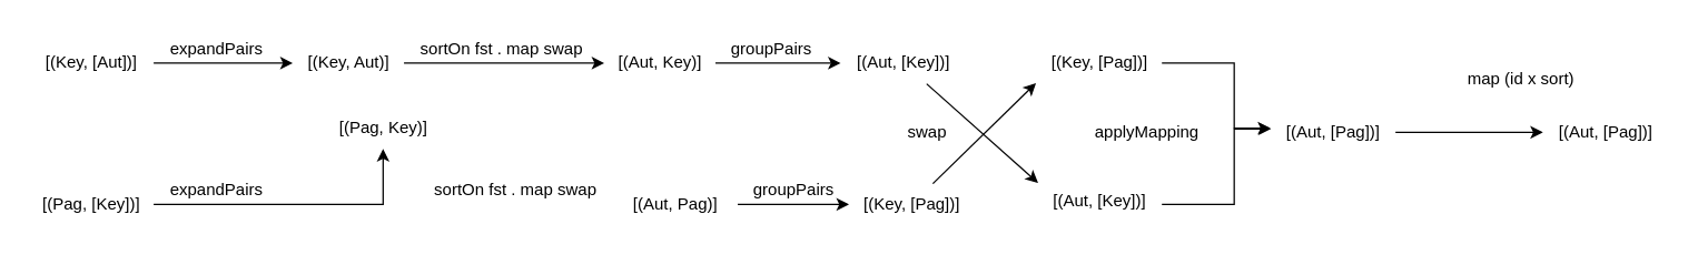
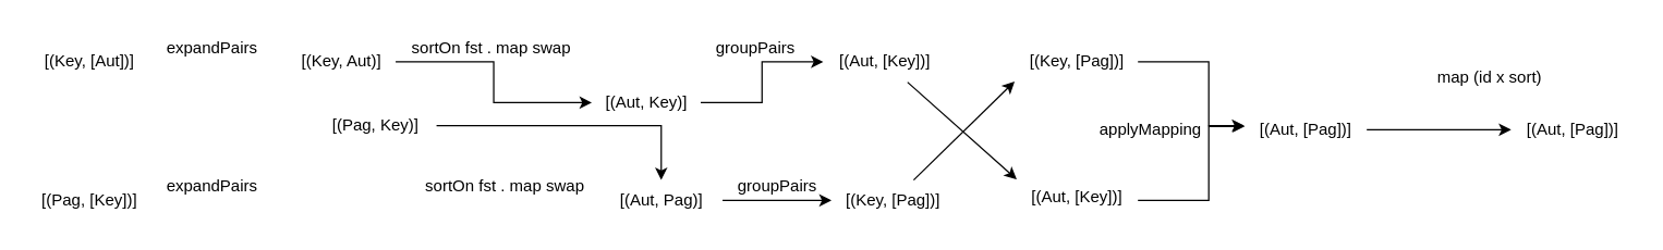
  <mxCell id="0" />
  <mxCell id="1" parent="0" />
- <mxCell id="2" style="edgeStyle=orthogonalEdgeStyle;rounded=0;orthogonalLoop=1;jettySize=auto;html=1;" edge="1" parent="1" source="3" target="5"><mxGeometry relative="1" as="geometry" /></mxCell>
  <mxCell id="3" value="[(Key, [Aut])]" style="text;html=1;align=center;verticalAlign=middle;resizable=0;points=[];autosize=1;strokeColor=none;fillColor=none;" vertex="1" parent="1"><mxGeometry x="20" y="30" width="90" height="30" as="geometry" /></mxCell>
  <mxCell id="4" style="edgeStyle=orthogonalEdgeStyle;rounded=0;orthogonalLoop=1;jettySize=auto;html=1;" edge="1" parent="1" source="5" target="8"><mxGeometry relative="1" as="geometry" /></mxCell>
  <mxCell id="5" value="[(Key, Aut)]" style="text;html=1;align=center;verticalAlign=middle;resizable=0;points=[];autosize=1;strokeColor=none;fillColor=none;" vertex="1" parent="1"><mxGeometry x="210" y="30" width="80" height="30" as="geometry" /></mxCell>
  <mxCell id="6" value="expandPairs" style="text;html=1;align=center;verticalAlign=middle;resizable=0;points=[];autosize=1;strokeColor=none;fillColor=none;" vertex="1" parent="1"><mxGeometry x="110" y="20" width="90" height="30" as="geometry" /></mxCell>
  <mxCell id="7" style="edgeStyle=orthogonalEdgeStyle;rounded=0;orthogonalLoop=1;jettySize=auto;html=1;" edge="1" parent="1" source="8" target="10"><mxGeometry relative="1" as="geometry" /></mxCell>
- <mxCell id="8" value="[(Aut, Key)]" style="text;html=1;align=center;verticalAlign=middle;resizable=0;points=[];autosize=1;strokeColor=none;fillColor=none;" vertex="1" parent="1"><mxGeometry x="434" y="30" width="80" height="30" as="geometry" /></mxCell>
+ <mxCell id="8" value="[(Aut, Key)]" style="text;html=1;align=center;verticalAlign=middle;resizable=0;points=[];autosize=1;strokeColor=none;fillColor=none;" vertex="1" parent="1"><mxGeometry x="434" y="60" width="80" height="30" as="geometry" /></mxCell>
  <mxCell id="9" value="sortOn fst . map swap" style="text;html=1;align=center;verticalAlign=middle;resizable=0;points=[];autosize=1;strokeColor=none;fillColor=none;" vertex="1" parent="1"><mxGeometry x="290" y="20" width="140" height="30" as="geometry" /></mxCell>
  <mxCell id="10" value="[(Aut, [Key])]" style="text;html=1;align=center;verticalAlign=middle;resizable=0;points=[];autosize=1;strokeColor=none;fillColor=none;" vertex="1" parent="1"><mxGeometry x="604" y="30" width="90" height="30" as="geometry" /></mxCell>
  <mxCell id="11" value="groupPairs" style="text;html=1;align=center;verticalAlign=middle;resizable=0;points=[];autosize=1;strokeColor=none;fillColor=none;" vertex="1" parent="1"><mxGeometry x="514" y="20" width="80" height="30" as="geometry" /></mxCell>
- <mxCell id="12" style="edgeStyle=orthogonalEdgeStyle;rounded=0;orthogonalLoop=1;jettySize=auto;html=1;" edge="1" source="13" target="15" parent="1"><mxGeometry relative="1" as="geometry" /></mxCell>
  <mxCell id="13" value="[(Pag, [Key])]" style="text;html=1;align=center;verticalAlign=middle;resizable=0;points=[];autosize=1;strokeColor=none;fillColor=none;" vertex="1" parent="1"><mxGeometry x="20" y="132" width="90" height="30" as="geometry" /></mxCell>
+ <mxCell id="14" style="edgeStyle=orthogonalEdgeStyle;rounded=0;orthogonalLoop=1;jettySize=auto;html=1;" edge="1" source="15" target="18" parent="1"><mxGeometry relative="1" as="geometry" /></mxCell>
  <mxCell id="15" value="[(Pag, Key)]" style="text;html=1;align=center;verticalAlign=middle;resizable=0;points=[];autosize=1;strokeColor=none;fillColor=none;" vertex="1" parent="1"><mxGeometry x="230" y="77" width="90" height="30" as="geometry" /></mxCell>
  <mxCell id="16" value="expandPairs" style="text;html=1;align=center;verticalAlign=middle;resizable=0;points=[];autosize=1;strokeColor=none;fillColor=none;" vertex="1" parent="1"><mxGeometry x="110" y="122" width="90" height="30" as="geometry" /></mxCell>
  <mxCell id="17" style="edgeStyle=orthogonalEdgeStyle;rounded=0;orthogonalLoop=1;jettySize=auto;html=1;" edge="1" source="18" target="20" parent="1"><mxGeometry relative="1" as="geometry" /></mxCell>
  <mxCell id="18" value="[(Aut, Pag)]" style="text;html=1;align=center;verticalAlign=middle;resizable=0;points=[];autosize=1;strokeColor=none;fillColor=none;" vertex="1" parent="1"><mxGeometry x="440" y="132" width="90" height="30" as="geometry" /></mxCell>
  <mxCell id="19" value="sortOn fst . map swap" style="text;html=1;align=center;verticalAlign=middle;resizable=0;points=[];autosize=1;strokeColor=none;fillColor=none;" vertex="1" parent="1"><mxGeometry x="300" y="122" width="140" height="30" as="geometry" /></mxCell>
  <mxCell id="20" value="[(Key, [Pag])]" style="text;html=1;align=center;verticalAlign=middle;resizable=0;points=[];autosize=1;strokeColor=none;fillColor=none;" vertex="1" parent="1"><mxGeometry x="610" y="132" width="90" height="30" as="geometry" /></mxCell>
  <mxCell id="21" value="groupPairs" style="text;html=1;align=center;verticalAlign=middle;resizable=0;points=[];autosize=1;strokeColor=none;fillColor=none;" vertex="1" parent="1"><mxGeometry x="530" y="122" width="80" height="30" as="geometry" /></mxCell>
  <mxCell id="22" value="[(Key, [Pag])]" style="text;html=1;align=center;verticalAlign=middle;resizable=0;points=[];autosize=1;strokeColor=none;fillColor=none;" vertex="1" parent="1"><mxGeometry x="745" y="30" width="90" height="30" as="geometry" /></mxCell>
  <mxCell id="23" value="[(Aut, [Key])]" style="text;html=1;align=center;verticalAlign=middle;resizable=0;points=[];autosize=1;strokeColor=none;fillColor=none;" vertex="1" parent="1"><mxGeometry x="745" y="130" width="90" height="30" as="geometry" /></mxCell>
  <mxCell id="24" style="rounded=0;orthogonalLoop=1;jettySize=auto;html=1;entryX=-0.006;entryY=0.983;entryDx=0;entryDy=0;entryPerimeter=0;" edge="1" parent="1" source="20" target="22"><mxGeometry relative="1" as="geometry" /></mxCell>
  <mxCell id="25" style="rounded=0;orthogonalLoop=1;jettySize=auto;html=1;entryX=0.011;entryY=0.05;entryDx=0;entryDy=0;entryPerimeter=0;" edge="1" parent="1" source="10" target="23"><mxGeometry relative="1" as="geometry" /></mxCell>
- <mxCell id="26" value="swap" style="text;html=1;align=center;verticalAlign=middle;resizable=0;points=[];autosize=1;strokeColor=none;fillColor=none;" vertex="1" parent="1"><mxGeometry x="641" y="80" width="50" height="30" as="geometry" /></mxCell>
  <mxCell id="27" style="edgeStyle=orthogonalEdgeStyle;rounded=0;orthogonalLoop=1;jettySize=auto;html=1;" edge="1" parent="1" source="28" target="32"><mxGeometry relative="1" as="geometry" /></mxCell>
  <mxCell id="28" value="[(Aut, [Pag])]" style="text;html=1;align=center;verticalAlign=middle;resizable=0;points=[];autosize=1;strokeColor=none;fillColor=none;" vertex="1" parent="1"><mxGeometry x="913" y="80" width="90" height="30" as="geometry" /></mxCell>
  <mxCell id="29" style="edgeStyle=orthogonalEdgeStyle;rounded=0;orthogonalLoop=1;jettySize=auto;html=1;entryX=0;entryY=0.4;entryDx=0;entryDy=0;entryPerimeter=0;" edge="1" parent="1" source="22" target="28"><mxGeometry relative="1" as="geometry"><Array as="points"><mxPoint x="887" y="45" /><mxPoint x="887" y="92" /></Array></mxGeometry></mxCell>
  <mxCell id="30" style="edgeStyle=orthogonalEdgeStyle;rounded=0;orthogonalLoop=1;jettySize=auto;html=1;entryX=0.006;entryY=0.417;entryDx=0;entryDy=0;entryPerimeter=0;" edge="1" parent="1" source="23" target="28"><mxGeometry relative="1" as="geometry"><Array as="points"><mxPoint x="887" y="147" /><mxPoint x="887" y="93" /></Array></mxGeometry></mxCell>
- <mxCell id="31" value="applyMapping" style="text;html=1;align=center;verticalAlign=middle;resizable=0;points=[];autosize=1;strokeColor=none;fillColor=none;" vertex="1" parent="1"><mxGeometry x="774" y="80" width="100" height="30" as="geometry" /></mxCell>
+ <mxCell id="31" value="applyMapping" style="text;html=1;align=center;verticalAlign=middle;resizable=0;points=[];autosize=1;strokeColor=none;fillColor=none;" vertex="1" parent="1"><mxGeometry x="794" y="80" width="100" height="30" as="geometry" /></mxCell>
  <mxCell id="32" value="[(Aut, [Pag])]" style="text;html=1;align=center;verticalAlign=middle;resizable=0;points=[];autosize=1;strokeColor=none;fillColor=none;" vertex="1" parent="1"><mxGeometry x="1109" y="80" width="90" height="30" as="geometry" /></mxCell>
  <mxCell id="33" value="map (id x sort)" style="text;html=1;align=center;verticalAlign=middle;resizable=0;points=[];autosize=1;strokeColor=none;fillColor=none;" vertex="1" parent="1"><mxGeometry x="1043" y="42" width="100" height="30" as="geometry" /></mxCell>
